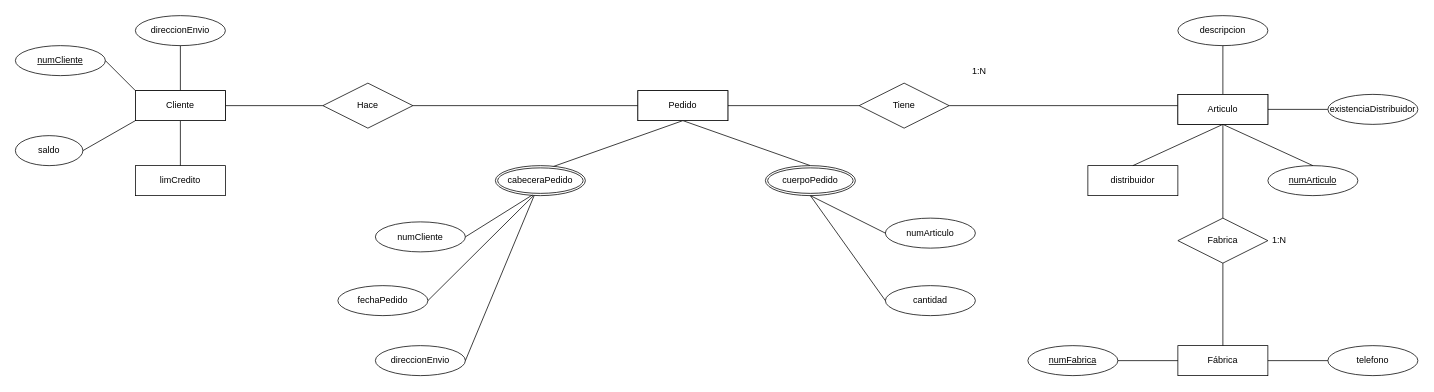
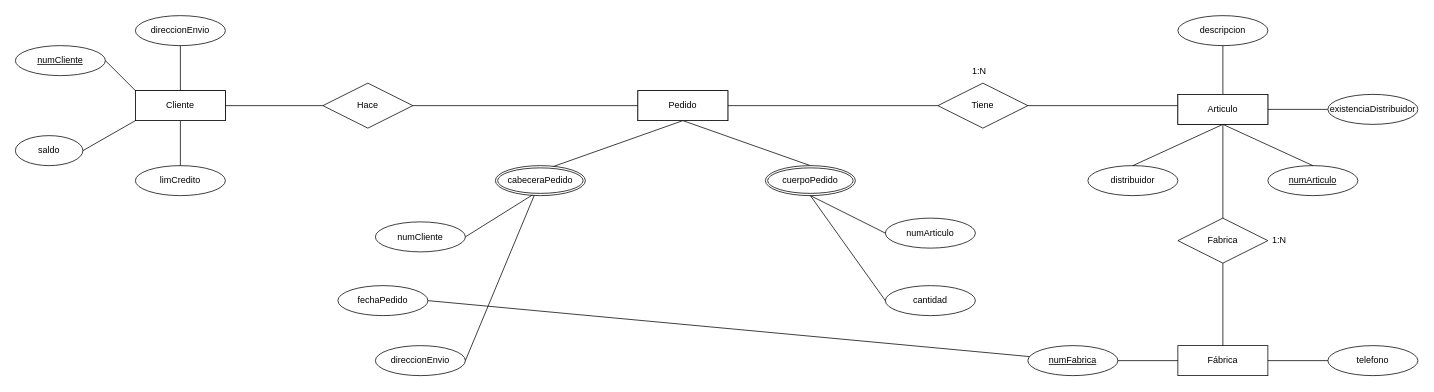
  <mxCell id="0" />
  <mxCell id="1" parent="0" />
  <mxCell id="2" value="Cliente" style="shape=ext;margin=3;double=1;whiteSpace=wrap;html=1;align=center;" parent="1" vertex="1"><mxGeometry x="180" y="120" width="120" height="40" as="geometry" /></mxCell>
  <mxCell id="3" value="Articulo" style="shape=ext;margin=3;double=1;whiteSpace=wrap;html=1;align=center;" parent="1" vertex="1"><mxGeometry x="1570" y="125" width="120" height="40" as="geometry" /></mxCell>
  <mxCell id="4" value="&lt;div&gt;Pedido&lt;/div&gt;" style="shape=ext;margin=3;double=1;whiteSpace=wrap;html=1;align=center;" parent="1" vertex="1"><mxGeometry x="850" y="120" width="120" height="40" as="geometry" /></mxCell>
  <mxCell id="5" value="Hace" style="shape=rhombus;perimeter=rhombusPerimeter;whiteSpace=wrap;html=1;align=center;" parent="1" vertex="1"><mxGeometry x="430" y="110" width="120" height="60" as="geometry" /></mxCell>
  <mxCell id="6" value="numCliente" style="ellipse;whiteSpace=wrap;html=1;align=center;fontStyle=4;" parent="1" vertex="1"><mxGeometry x="20" y="60" width="120" height="40" as="geometry" /></mxCell>
  <mxCell id="7" value="&lt;div&gt;direccionEnvio&lt;/div&gt;" style="ellipse;whiteSpace=wrap;html=1;align=center;" parent="1" vertex="1"><mxGeometry x="180" y="20" width="120" height="40" as="geometry" /></mxCell>
  <mxCell id="8" value="&lt;div&gt;saldo&lt;/div&gt;" style="ellipse;whiteSpace=wrap;html=1;align=center;" parent="1" vertex="1"><mxGeometry x="20" y="180" width="90" height="40" as="geometry" /></mxCell>
- <mxCell id="9" value="&lt;div&gt;limCredito&lt;/div&gt;" style="whiteSpace=wrap;html=1;align=center;rounded=0;" parent="1" vertex="1"><mxGeometry x="180" y="220" width="120" height="40" as="geometry" /></mxCell>
+ <mxCell id="9" value="&lt;div&gt;limCredito&lt;/div&gt;" style="ellipse;whiteSpace=wrap;html=1;align=center;" parent="1" vertex="1"><mxGeometry x="180" y="220" width="120" height="40" as="geometry" /></mxCell>
  <mxCell id="10" value="" style="endArrow=none;html=1;rounded=0;entryX=0;entryY=0;entryDx=0;entryDy=0;" parent="1" target="2" edge="1"><mxGeometry relative="1" as="geometry"><mxPoint x="140" y="80" as="sourcePoint" /><mxPoint x="300" y="80" as="targetPoint" /></mxGeometry></mxCell>
  <mxCell id="11" value="" style="endArrow=none;html=1;rounded=0;entryX=0.5;entryY=0;entryDx=0;entryDy=0;exitX=0.5;exitY=1;exitDx=0;exitDy=0;" parent="1" source="7" target="2" edge="1"><mxGeometry relative="1" as="geometry"><mxPoint x="240" y="60" as="sourcePoint" /><mxPoint x="300" y="100" as="targetPoint" /></mxGeometry></mxCell>
  <mxCell id="12" value="" style="endArrow=none;html=1;rounded=0;exitX=1;exitY=0.5;exitDx=0;exitDy=0;entryX=0;entryY=1;entryDx=0;entryDy=0;" parent="1" source="8" target="2" edge="1"><mxGeometry relative="1" as="geometry"><mxPoint x="40" y="160" as="sourcePoint" /><mxPoint x="200" y="160" as="targetPoint" /></mxGeometry></mxCell>
  <mxCell id="13" value="" style="endArrow=none;html=1;rounded=0;exitX=0.5;exitY=1;exitDx=0;exitDy=0;entryX=0.5;entryY=0;entryDx=0;entryDy=0;" parent="1" source="2" target="9" edge="1"><mxGeometry relative="1" as="geometry"><mxPoint x="210" y="200" as="sourcePoint" /><mxPoint x="370" y="200" as="targetPoint" /></mxGeometry></mxCell>
  <mxCell id="14" value="" style="endArrow=none;html=1;rounded=0;entryX=0;entryY=0.5;entryDx=0;entryDy=0;" parent="1" target="5" edge="1"><mxGeometry relative="1" as="geometry"><mxPoint x="300" y="140" as="sourcePoint" /><mxPoint x="380" y="140" as="targetPoint" /></mxGeometry></mxCell>
  <mxCell id="15" value="" style="endArrow=none;html=1;rounded=0;exitX=1;exitY=0.5;exitDx=0;exitDy=0;" parent="1" source="5" edge="1"><mxGeometry relative="1" as="geometry"><mxPoint x="810" y="140" as="sourcePoint" /><mxPoint x="850" y="140" as="targetPoint" /></mxGeometry></mxCell>
- <mxCell id="16" value="&lt;div&gt;Tiene&lt;/div&gt;" style="shape=rhombus;perimeter=rhombusPerimeter;whiteSpace=wrap;html=1;align=center;" parent="1" vertex="1"><mxGeometry x="1145" y="110" width="120" height="60" as="geometry" /></mxCell>
+ <mxCell id="16" value="&lt;div&gt;Tiene&lt;/div&gt;" style="shape=rhombus;perimeter=rhombusPerimeter;whiteSpace=wrap;html=1;align=center;" parent="1" vertex="1"><mxGeometry x="1250" y="110" width="120" height="60" as="geometry" /></mxCell>
  <mxCell id="17" value="" style="endArrow=none;html=1;rounded=0;entryX=1;entryY=0.5;entryDx=0;entryDy=0;" parent="1" source="16" target="4" edge="1"><mxGeometry relative="1" as="geometry"><mxPoint x="760" y="230" as="sourcePoint" /><mxPoint x="920" y="230" as="targetPoint" /></mxGeometry></mxCell>
  <mxCell id="18" value="" style="endArrow=none;html=1;rounded=0;entryX=1;entryY=0.5;entryDx=0;entryDy=0;" parent="1" target="16" edge="1"><mxGeometry relative="1" as="geometry"><mxPoint x="1570" y="140" as="sourcePoint" /><mxPoint x="1320" y="220" as="targetPoint" /></mxGeometry></mxCell>
  <mxCell id="19" value="1:N" style="text;strokeColor=none;fillColor=none;spacingLeft=4;spacingRight=4;overflow=hidden;rotatable=0;points=[[0,0.5],[1,0.5]];portConstraint=eastwest;fontSize=12;" parent="1" vertex="1"><mxGeometry x="1290" y="80" width="40" height="30" as="geometry" /></mxCell>
  <mxCell id="20" value="&lt;div&gt;numArticulo&lt;/div&gt;" style="ellipse;whiteSpace=wrap;html=1;align=center;fontStyle=4;" parent="1" vertex="1"><mxGeometry x="1690" y="220" width="120" height="40" as="geometry" /></mxCell>
  <mxCell id="21" value="" style="endArrow=none;html=1;rounded=0;entryX=0;entryY=0.5;entryDx=0;entryDy=0;exitX=1;exitY=0.5;exitDx=0;exitDy=0;" parent="1" source="3" edge="1"><mxGeometry relative="1" as="geometry"><mxPoint x="1630" y="165" as="sourcePoint" /><mxPoint x="1770" y="145" as="targetPoint" /></mxGeometry></mxCell>
- <mxCell id="22" value="&lt;div&gt;distribuidor&lt;/div&gt;" style="whiteSpace=wrap;html=1;align=center;rounded=0;" parent="1" vertex="1"><mxGeometry x="1450" y="220" width="120" height="40" as="geometry" /></mxCell>
+ <mxCell id="22" value="&lt;div&gt;distribuidor&lt;/div&gt;" style="ellipse;whiteSpace=wrap;html=1;align=center;" parent="1" vertex="1"><mxGeometry x="1450" y="220" width="120" height="40" as="geometry" /></mxCell>
  <mxCell id="23" value="existenciaDistribuidor" style="ellipse;whiteSpace=wrap;html=1;align=center;" parent="1" vertex="1"><mxGeometry x="1770" y="125" width="120" height="40" as="geometry" /></mxCell>
  <mxCell id="24" value="&lt;div&gt;descripcion&lt;/div&gt;" style="ellipse;whiteSpace=wrap;html=1;align=center;" parent="1" vertex="1"><mxGeometry x="1570" y="20" width="120" height="40" as="geometry" /></mxCell>
  <mxCell id="25" value="" style="endArrow=none;html=1;rounded=0;entryX=0.5;entryY=1;entryDx=0;entryDy=0;exitX=0.5;exitY=0;exitDx=0;exitDy=0;" parent="1" source="22" target="3" edge="1"><mxGeometry relative="1" as="geometry"><mxPoint x="1500" y="205" as="sourcePoint" /><mxPoint x="1660" y="205" as="targetPoint" /></mxGeometry></mxCell>
  <mxCell id="26" value="" style="endArrow=none;html=1;rounded=0;entryX=0.5;entryY=0;entryDx=0;entryDy=0;" parent="1" target="20" edge="1"><mxGeometry relative="1" as="geometry"><mxPoint x="1630" y="165" as="sourcePoint" /><mxPoint x="1790" y="165" as="targetPoint" /></mxGeometry></mxCell>
  <mxCell id="27" value="" style="endArrow=none;html=1;rounded=0;entryX=0.5;entryY=1;entryDx=0;entryDy=0;exitX=0.622;exitY=0.053;exitDx=0;exitDy=0;exitPerimeter=0;" parent="1" source="29" target="4" edge="1"><mxGeometry relative="1" as="geometry"><mxPoint x="830" y="220" as="sourcePoint" /><mxPoint x="910" y="180" as="targetPoint" /></mxGeometry></mxCell>
  <mxCell id="28" value="" style="endArrow=none;html=1;rounded=0;entryX=0.5;entryY=0;entryDx=0;entryDy=0;" parent="1" target="30" edge="1"><mxGeometry relative="1" as="geometry"><mxPoint x="910" y="160" as="sourcePoint" /><mxPoint x="1000" y="220" as="targetPoint" /></mxGeometry></mxCell>
  <mxCell id="29" value="cabeceraPedido" style="ellipse;shape=doubleEllipse;margin=3;whiteSpace=wrap;html=1;align=center;" parent="1" vertex="1"><mxGeometry x="660" y="220" width="120" height="40" as="geometry" /></mxCell>
  <mxCell id="30" value="&lt;div&gt;cuerpoPedido&lt;/div&gt;" style="ellipse;shape=doubleEllipse;margin=3;whiteSpace=wrap;html=1;align=center;" parent="1" vertex="1"><mxGeometry x="1020" y="220" width="120" height="40" as="geometry" /></mxCell>
  <mxCell id="31" value="" style="endArrow=none;html=1;rounded=0;exitX=0.5;exitY=0;exitDx=0;exitDy=0;entryX=0.5;entryY=1;entryDx=0;entryDy=0;" parent="1" source="3" target="24" edge="1"><mxGeometry relative="1" as="geometry"><mxPoint x="1630" y="120" as="sourcePoint" /><mxPoint x="1630" y="70" as="targetPoint" /></mxGeometry></mxCell>
  <mxCell id="32" value="Cliente" style="whiteSpace=wrap;html=1;align=center;" parent="1" vertex="1"><mxGeometry x="180" y="120" width="120" height="40" as="geometry" /></mxCell>
  <mxCell id="33" value="Articulo" style="whiteSpace=wrap;html=1;align=center;" parent="1" vertex="1"><mxGeometry x="1570" y="125" width="120" height="40" as="geometry" /></mxCell>
  <mxCell id="34" value="&lt;div&gt;Pedido&lt;/div&gt;" style="whiteSpace=wrap;html=1;align=center;" parent="1" vertex="1"><mxGeometry x="850" y="120" width="120" height="40" as="geometry" /></mxCell>
  <mxCell id="35" value="Fábrica" style="whiteSpace=wrap;html=1;align=center;" parent="1" vertex="1"><mxGeometry x="1570" y="460" width="120" height="40" as="geometry" /></mxCell>
  <mxCell id="36" value="&lt;div&gt;Fabrica&lt;/div&gt;" style="shape=rhombus;perimeter=rhombusPerimeter;whiteSpace=wrap;html=1;align=center;" parent="1" vertex="1"><mxGeometry x="1570" y="290" width="120" height="60" as="geometry" /></mxCell>
  <mxCell id="37" value="" style="endArrow=none;html=1;rounded=0;exitX=0.5;exitY=0;exitDx=0;exitDy=0;" parent="1" source="36" target="33" edge="1"><mxGeometry relative="1" as="geometry"><mxPoint x="1630" y="250" as="sourcePoint" /><mxPoint x="1630" y="170" as="targetPoint" /></mxGeometry></mxCell>
  <mxCell id="38" value="" style="endArrow=none;html=1;rounded=0;exitX=0.5;exitY=0;exitDx=0;exitDy=0;" parent="1" source="35" edge="1"><mxGeometry relative="1" as="geometry"><mxPoint x="1630" y="410" as="sourcePoint" /><mxPoint x="1630" y="350" as="targetPoint" /></mxGeometry></mxCell>
  <mxCell id="39" value="1:N" style="text;strokeColor=none;fillColor=none;spacingLeft=4;spacingRight=4;overflow=hidden;rotatable=0;points=[[0,0.5],[1,0.5]];portConstraint=eastwest;fontSize=12;" parent="1" vertex="1"><mxGeometry x="1690" y="305" width="40" height="30" as="geometry" /></mxCell>
  <mxCell id="40" value="numFabrica" style="ellipse;whiteSpace=wrap;html=1;align=center;fontStyle=4;" parent="1" vertex="1"><mxGeometry x="1370" y="460" width="120" height="40" as="geometry" /></mxCell>
  <mxCell id="41" value="&lt;div&gt;telefono&lt;/div&gt;" style="ellipse;whiteSpace=wrap;html=1;align=center;" parent="1" vertex="1"><mxGeometry x="1770" y="460" width="120" height="40" as="geometry" /></mxCell>
  <mxCell id="42" value="" style="endArrow=none;html=1;rounded=0;" parent="1" edge="1"><mxGeometry relative="1" as="geometry"><mxPoint x="1690" y="480" as="sourcePoint" /><mxPoint x="1770" y="480" as="targetPoint" /></mxGeometry></mxCell>
  <mxCell id="43" value="" style="endArrow=none;html=1;rounded=0;entryX=0;entryY=0.5;entryDx=0;entryDy=0;" parent="1" target="35" edge="1"><mxGeometry relative="1" as="geometry"><mxPoint x="1490" y="480" as="sourcePoint" /><mxPoint x="1650" y="480" as="targetPoint" /></mxGeometry></mxCell>
  <mxCell id="44" value="numCliente" style="ellipse;whiteSpace=wrap;html=1;align=center;" parent="1" vertex="1"><mxGeometry x="500" y="295" width="120" height="40" as="geometry" /></mxCell>
  <mxCell id="45" value="direccionEnvio" style="ellipse;whiteSpace=wrap;html=1;align=center;" parent="1" vertex="1"><mxGeometry x="500" y="460" width="120" height="40" as="geometry" /></mxCell>
  <mxCell id="46" value="fechaPedido" style="ellipse;whiteSpace=wrap;html=1;align=center;" parent="1" vertex="1"><mxGeometry x="450" y="380" width="120" height="40" as="geometry" /></mxCell>
  <mxCell id="47" value="" style="endArrow=none;html=1;rounded=0;entryX=0.411;entryY=0.979;entryDx=0;entryDy=0;entryPerimeter=0;exitX=1;exitY=0.5;exitDx=0;exitDy=0;" parent="1" source="44" target="29" edge="1"><mxGeometry relative="1" as="geometry"><mxPoint x="620" y="320" as="sourcePoint" /><mxPoint x="780" y="320" as="targetPoint" /></mxGeometry></mxCell>
- <mxCell id="48" value="" style="endArrow=none;html=1;rounded=0;entryX=0.421;entryY=1.009;entryDx=0;entryDy=0;entryPerimeter=0;exitX=1;exitY=0.5;exitDx=0;exitDy=0;" parent="1" source="46" target="29" edge="1"><mxGeometry relative="1" as="geometry"><mxPoint x="620" y="400" as="sourcePoint" /><mxPoint x="780" y="400" as="targetPoint" /></mxGeometry></mxCell>
+ <mxCell id="48" value="" style="endArrow=none;html=1;rounded=0;exitX=1;exitY=0.5;exitDx=0;exitDy=0;" parent="1" source="46" target="40" edge="1"><mxGeometry relative="1" as="geometry"><mxPoint x="620" y="400" as="sourcePoint" /><mxPoint x="780" y="400" as="targetPoint" /></mxGeometry></mxCell>
  <mxCell id="49" value="" style="endArrow=none;html=1;rounded=0;" parent="1" target="29" edge="1"><mxGeometry relative="1" as="geometry"><mxPoint x="620" y="480" as="sourcePoint" /><mxPoint x="710" y="263" as="targetPoint" /></mxGeometry></mxCell>
  <mxCell id="50" value="cantidad" style="ellipse;whiteSpace=wrap;html=1;align=center;" parent="1" vertex="1"><mxGeometry x="1180" y="380" width="120" height="40" as="geometry" /></mxCell>
  <mxCell id="51" value="numArticulo" style="ellipse;whiteSpace=wrap;html=1;align=center;" parent="1" vertex="1"><mxGeometry x="1180" y="290" width="120" height="40" as="geometry" /></mxCell>
  <mxCell id="52" value="" style="endArrow=none;html=1;rounded=0;entryX=0;entryY=0.5;entryDx=0;entryDy=0;exitX=0.5;exitY=1;exitDx=0;exitDy=0;" parent="1" source="30" target="51" edge="1"><mxGeometry relative="1" as="geometry"><mxPoint x="1070" y="260" as="sourcePoint" /><mxPoint x="1230" y="260" as="targetPoint" /></mxGeometry></mxCell>
  <mxCell id="53" value="" style="endArrow=none;html=1;rounded=0;exitX=0.5;exitY=1;exitDx=0;exitDy=0;" parent="1" source="30" edge="1"><mxGeometry relative="1" as="geometry"><mxPoint x="1020" y="400" as="sourcePoint" /><mxPoint x="1180" y="400" as="targetPoint" /></mxGeometry></mxCell>
